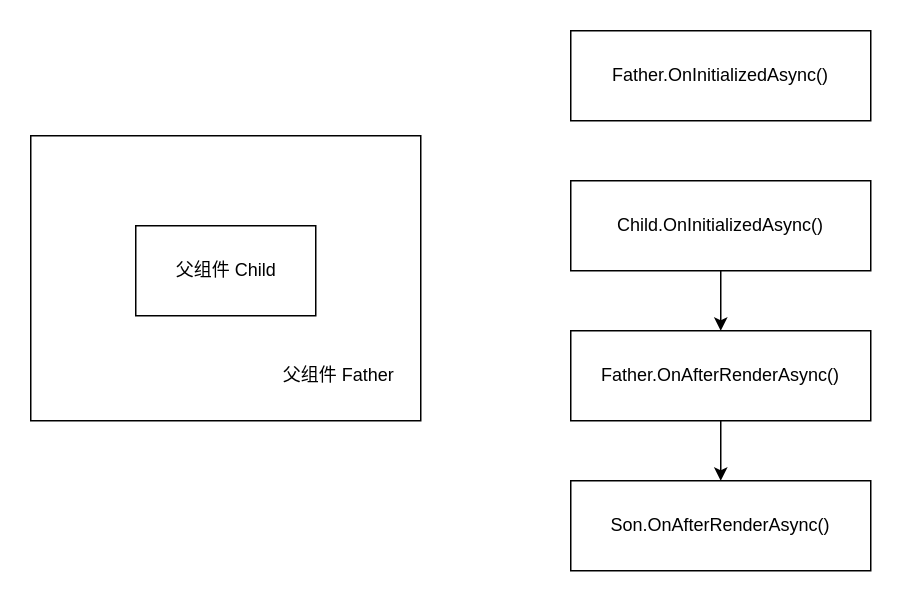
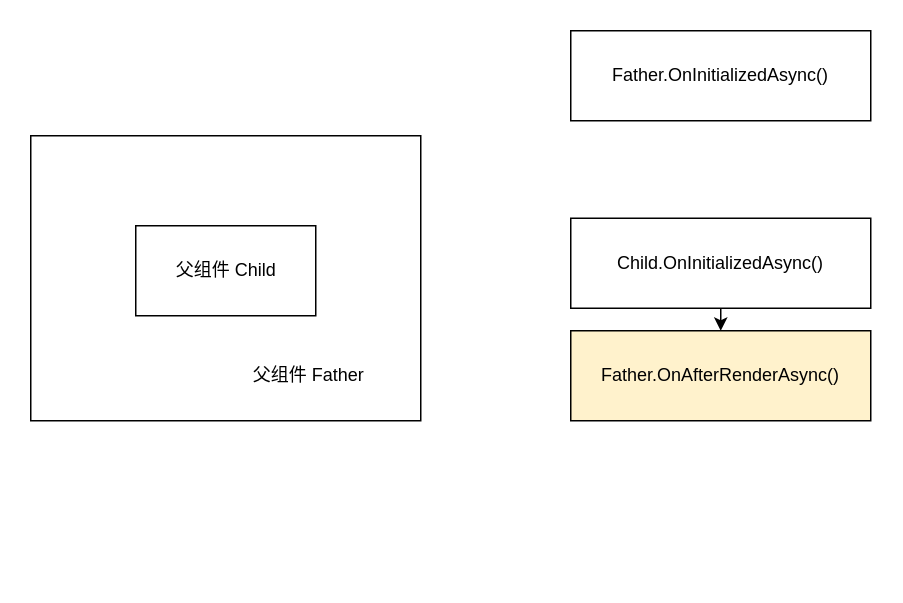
  <mxCell id="0" />
  <mxCell id="1" parent="0" />
  <mxCell id="2" value="" style="rounded=0;whiteSpace=wrap;html=1;" vertex="1" parent="1"><mxGeometry x="20" y="90" width="260" height="190" as="geometry" /></mxCell>
  <mxCell id="3" value="" style="rounded=0;whiteSpace=wrap;html=1;" vertex="1" parent="1"><mxGeometry x="90" y="150" width="120" height="60" as="geometry" /></mxCell>
- <mxCell id="4" value="父组件 Father" style="text;html=1;align=center;verticalAlign=middle;resizable=0;points=[];autosize=1;strokeColor=none;fillColor=none;" vertex="1" parent="1"><mxGeometry x="180" y="240" width="90" height="20" as="geometry" /></mxCell>
+ <mxCell id="4" value="父组件 Father" style="text;html=1;align=center;verticalAlign=middle;resizable=0;points=[];autosize=1;strokeColor=none;fillColor=none;" vertex="1" parent="1"><mxGeometry x="160" y="240" width="90" height="20" as="geometry" /></mxCell>
  <mxCell id="5" value="父组件 Child" style="text;html=1;align=center;verticalAlign=middle;resizable=0;points=[];autosize=1;strokeColor=none;fillColor=none;" vertex="1" parent="1"><mxGeometry x="110" y="170" width="80" height="20" as="geometry" /></mxCell>
  <mxCell id="6" value="Father.OnInitializedAsync()" style="rounded=0;whiteSpace=wrap;html=1;" vertex="1" parent="1"><mxGeometry x="380" y="20" width="200" height="60" as="geometry" /></mxCell>
  <mxCell id="7" style="edgeStyle=orthogonalEdgeStyle;rounded=0;orthogonalLoop=1;jettySize=auto;html=1;exitX=0.5;exitY=1;exitDx=0;exitDy=0;entryX=0.5;entryY=0;entryDx=0;entryDy=0;" edge="1" parent="1" source="8"><mxGeometry relative="1" as="geometry"><mxPoint x="480" y="220" as="targetPoint" /></mxGeometry></mxCell>
- <mxCell id="8" value="Child.OnInitializedAsync()" style="rounded=0;whiteSpace=wrap;html=1;" vertex="1" parent="1"><mxGeometry x="380" y="120" width="200" height="60" as="geometry" /></mxCell>
- <mxCell id="9" style="edgeStyle=orthogonalEdgeStyle;rounded=0;orthogonalLoop=1;jettySize=auto;html=1;exitX=0.5;exitY=1;exitDx=0;exitDy=0;entryX=0.5;entryY=0;entryDx=0;entryDy=0;" edge="1" parent="1" source="10" target="11"><mxGeometry relative="1" as="geometry" /></mxCell>
- <mxCell id="10" value="Father.OnAfterRenderAsync()" style="rounded=0;whiteSpace=wrap;html=1;" vertex="1" parent="1"><mxGeometry x="380" y="220" width="200" height="60" as="geometry" /></mxCell>
- <mxCell id="11" value="Son.OnAfterRenderAsync()" style="rounded=0;whiteSpace=wrap;html=1;" vertex="1" parent="1"><mxGeometry x="380" y="320" width="200" height="60" as="geometry" /></mxCell>
+ <mxCell id="8" value="Child.OnInitializedAsync()" style="rounded=0;whiteSpace=wrap;html=1;" vertex="1" parent="1"><mxGeometry x="380" y="145" width="200" height="60" as="geometry" /></mxCell>
+ <mxCell id="10" value="Father.OnAfterRenderAsync()" style="rounded=0;whiteSpace=wrap;html=1;fillColor=#fff2cc;" vertex="1" parent="1"><mxGeometry x="380" y="220" width="200" height="60" as="geometry" /></mxCell>
